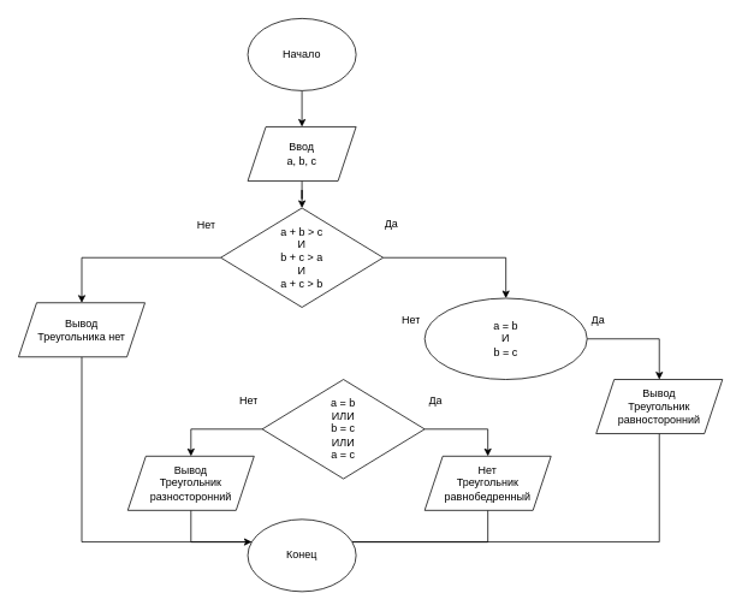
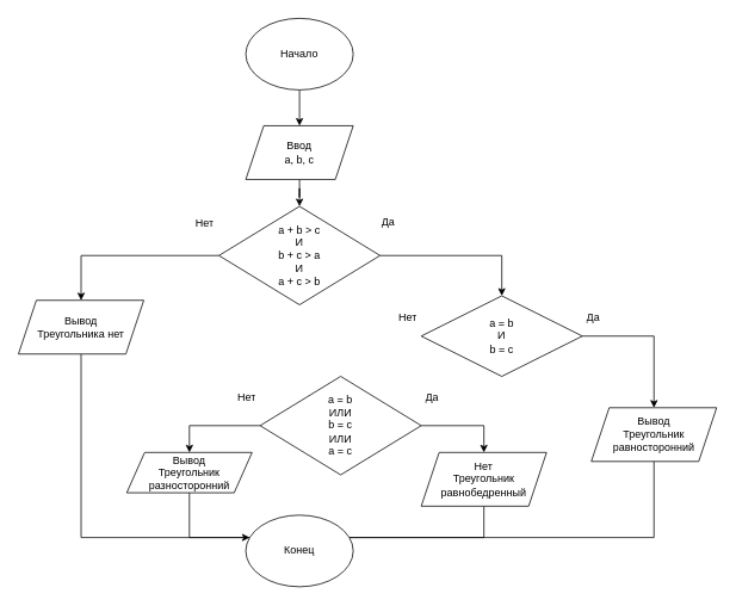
  <mxCell id="0" />
  <mxCell id="1" parent="0" />
  <mxCell id="2" value="" style="edgeStyle=orthogonalEdgeStyle;rounded=0;orthogonalLoop=1;jettySize=auto;html=1;" edge="1" parent="1" source="3" target="5"><mxGeometry relative="1" as="geometry" /></mxCell>
  <mxCell id="3" value="Начало" style="ellipse;whiteSpace=wrap;html=1;" vertex="1" parent="1"><mxGeometry x="274" y="20" width="120" height="80" as="geometry" /></mxCell>
  <mxCell id="4" value="" style="edgeStyle=orthogonalEdgeStyle;rounded=0;orthogonalLoop=1;jettySize=auto;html=1;" edge="1" parent="1" source="5" target="8"><mxGeometry relative="1" as="geometry" /></mxCell>
  <mxCell id="5" value="Ввод&lt;br&gt;a, b, c" style="shape=parallelogram;perimeter=parallelogramPerimeter;whiteSpace=wrap;html=1;fixedSize=1;" vertex="1" parent="1"><mxGeometry x="274" y="140" width="120" height="60" as="geometry" /></mxCell>
  <mxCell id="6" style="edgeStyle=orthogonalEdgeStyle;rounded=0;orthogonalLoop=1;jettySize=auto;html=1;entryX=0.5;entryY=0;entryDx=0;entryDy=0;" edge="1" parent="1" source="8" target="12"><mxGeometry relative="1" as="geometry" /></mxCell>
  <mxCell id="7" style="edgeStyle=orthogonalEdgeStyle;rounded=0;orthogonalLoop=1;jettySize=auto;html=1;exitX=0;exitY=0.5;exitDx=0;exitDy=0;entryX=0.5;entryY=0;entryDx=0;entryDy=0;" edge="1" parent="1" source="8" target="16"><mxGeometry relative="1" as="geometry" /></mxCell>
  <mxCell id="8" value="a + b &amp;gt; c &lt;br&gt;И&lt;br&gt;b + c &amp;gt; a &lt;br&gt;И&lt;br&gt;a + c &amp;gt; b" style="rhombus;whiteSpace=wrap;html=1;" vertex="1" parent="1"><mxGeometry x="244" y="230" width="180" height="110" as="geometry" /></mxCell>
  <mxCell id="9" value="&lt;h1&gt;&lt;span style=&quot;font-size: 12px ; font-weight: 400&quot;&gt;Да&lt;/span&gt;&lt;/h1&gt;" style="text;html=1;strokeColor=none;fillColor=none;spacing=5;spacingTop=-20;whiteSpace=wrap;overflow=hidden;rounded=0;" vertex="1" parent="1"><mxGeometry x="421" y="224" width="30" height="50" as="geometry" /></mxCell>
  <mxCell id="10" value="&lt;h1&gt;&lt;span style=&quot;font-size: 12px ; font-weight: 400&quot;&gt;Нет&lt;/span&gt;&lt;/h1&gt;" style="text;html=1;strokeColor=none;fillColor=none;spacing=5;spacingTop=-20;whiteSpace=wrap;overflow=hidden;rounded=0;" vertex="1" parent="1"><mxGeometry x="213" y="225" width="30" height="50" as="geometry" /></mxCell>
  <mxCell id="11" style="edgeStyle=orthogonalEdgeStyle;rounded=0;orthogonalLoop=1;jettySize=auto;html=1;exitX=1;exitY=0.5;exitDx=0;exitDy=0;entryX=0.5;entryY=0;entryDx=0;entryDy=0;" edge="1" parent="1" source="12" target="18"><mxGeometry relative="1" as="geometry" /></mxCell>
- <mxCell id="12" value="a = b&lt;br&gt;И&lt;br&gt;b = c" style="ellipse;whiteSpace=wrap;html=1;" vertex="1" parent="1"><mxGeometry x="470" y="330" width="180" height="90" as="geometry" /></mxCell>
+ <mxCell id="12" value="a = b&lt;br&gt;И&lt;br&gt;b = c" style="rhombus;whiteSpace=wrap;html=1;" vertex="1" parent="1"><mxGeometry x="470" y="330" width="180" height="90" as="geometry" /></mxCell>
  <mxCell id="13" value="&lt;h1&gt;&lt;span style=&quot;font-size: 12px ; font-weight: 400&quot;&gt;Да&lt;/span&gt;&lt;/h1&gt;" style="text;html=1;strokeColor=none;fillColor=none;spacing=5;spacingTop=-20;whiteSpace=wrap;overflow=hidden;rounded=0;" vertex="1" parent="1"><mxGeometry x="650" y="330" width="30" height="50" as="geometry" /></mxCell>
  <mxCell id="14" value="&lt;h1&gt;&lt;span style=&quot;font-size: 12px ; font-weight: 400&quot;&gt;Нет&lt;/span&gt;&lt;/h1&gt;" style="text;html=1;strokeColor=none;fillColor=none;spacing=5;spacingTop=-20;whiteSpace=wrap;overflow=hidden;rounded=0;" vertex="1" parent="1"><mxGeometry x="440" y="330" width="30" height="50" as="geometry" /></mxCell>
  <mxCell id="15" style="edgeStyle=orthogonalEdgeStyle;rounded=0;orthogonalLoop=1;jettySize=auto;html=1;exitX=0.5;exitY=1;exitDx=0;exitDy=0;" edge="1" parent="1" source="16" target="28"><mxGeometry relative="1" as="geometry"><Array as="points"><mxPoint x="90" y="600" /><mxPoint x="334" y="600" /></Array></mxGeometry></mxCell>
  <mxCell id="16" value="Вывод&lt;br&gt;Треугольника нет" style="shape=parallelogram;perimeter=parallelogramPerimeter;whiteSpace=wrap;html=1;fixedSize=1;" vertex="1" parent="1"><mxGeometry x="20" y="335" width="140" height="60" as="geometry" /></mxCell>
  <mxCell id="17" style="edgeStyle=orthogonalEdgeStyle;rounded=0;orthogonalLoop=1;jettySize=auto;html=1;exitX=0.5;exitY=1;exitDx=0;exitDy=0;entryX=0.5;entryY=0;entryDx=0;entryDy=0;" edge="1" parent="1" source="18" target="28"><mxGeometry relative="1" as="geometry"><Array as="points"><mxPoint x="730" y="600" /><mxPoint x="334" y="600" /></Array></mxGeometry></mxCell>
- <mxCell id="18" value="Вывод&lt;br&gt;Треугольник&lt;br&gt;равносторонний" style="shape=parallelogram;perimeter=parallelogramPerimeter;whiteSpace=wrap;html=1;fixedSize=1;" vertex="1" parent="1"><mxGeometry x="660" y="420" width="140" height="60" as="geometry" /></mxCell>
+ <mxCell id="18" value="Вывод&lt;br&gt;Треугольник&lt;br&gt;равносторонний" style="shape=parallelogram;perimeter=parallelogramPerimeter;whiteSpace=wrap;html=1;fixedSize=1;" vertex="1" parent="1"><mxGeometry x="660" y="455" width="140" height="60" as="geometry" /></mxCell>
  <mxCell id="19" style="edgeStyle=orthogonalEdgeStyle;rounded=0;orthogonalLoop=1;jettySize=auto;html=1;exitX=1;exitY=0.5;exitDx=0;exitDy=0;" edge="1" parent="1" source="21" target="25"><mxGeometry relative="1" as="geometry" /></mxCell>
  <mxCell id="20" style="edgeStyle=orthogonalEdgeStyle;rounded=0;orthogonalLoop=1;jettySize=auto;html=1;exitX=0;exitY=0.5;exitDx=0;exitDy=0;entryX=0.5;entryY=0;entryDx=0;entryDy=0;" edge="1" parent="1" source="21" target="27"><mxGeometry relative="1" as="geometry" /></mxCell>
  <mxCell id="21" value="a = b&lt;br&gt;ИЛИ&lt;br&gt;b = c&lt;br&gt;ИЛИ&lt;br&gt;a = c" style="rhombus;whiteSpace=wrap;html=1;" vertex="1" parent="1"><mxGeometry x="290" y="420" width="180" height="110" as="geometry" /></mxCell>
  <mxCell id="22" value="&lt;h1&gt;&lt;span style=&quot;font-size: 12px ; font-weight: 400&quot;&gt;Да&lt;/span&gt;&lt;/h1&gt;" style="text;html=1;strokeColor=none;fillColor=none;spacing=5;spacingTop=-20;whiteSpace=wrap;overflow=hidden;rounded=0;" vertex="1" parent="1"><mxGeometry x="470" y="420" width="30" height="50" as="geometry" /></mxCell>
  <mxCell id="23" value="&lt;h1&gt;&lt;span style=&quot;font-size: 12px ; font-weight: 400&quot;&gt;Нет&lt;/span&gt;&lt;/h1&gt;" style="text;html=1;strokeColor=none;fillColor=none;spacing=5;spacingTop=-20;whiteSpace=wrap;overflow=hidden;rounded=0;" vertex="1" parent="1"><mxGeometry x="260" y="420" width="30" height="50" as="geometry" /></mxCell>
  <mxCell id="24" style="edgeStyle=orthogonalEdgeStyle;rounded=0;orthogonalLoop=1;jettySize=auto;html=1;exitX=0.5;exitY=1;exitDx=0;exitDy=0;entryX=0.5;entryY=0;entryDx=0;entryDy=0;" edge="1" parent="1" source="25" target="28"><mxGeometry relative="1" as="geometry"><Array as="points"><mxPoint x="540" y="600" /><mxPoint x="334" y="600" /></Array></mxGeometry></mxCell>
  <mxCell id="25" value="Нет&lt;br&gt;Треугольник&lt;br&gt;равнобедренный" style="shape=parallelogram;perimeter=parallelogramPerimeter;whiteSpace=wrap;html=1;fixedSize=1;" vertex="1" parent="1"><mxGeometry x="470" y="505" width="140" height="60" as="geometry" /></mxCell>
  <mxCell id="26" style="edgeStyle=orthogonalEdgeStyle;rounded=0;orthogonalLoop=1;jettySize=auto;html=1;exitX=0.5;exitY=1;exitDx=0;exitDy=0;entryX=0.5;entryY=0;entryDx=0;entryDy=0;" edge="1" parent="1" source="27" target="28"><mxGeometry relative="1" as="geometry"><Array as="points"><mxPoint x="211" y="600" /><mxPoint x="334" y="600" /></Array></mxGeometry></mxCell>
- <mxCell id="27" value="Вывод&lt;br&gt;Треугольник&lt;br&gt;разносторонний" style="shape=parallelogram;perimeter=parallelogramPerimeter;whiteSpace=wrap;html=1;fixedSize=1;" vertex="1" parent="1"><mxGeometry x="141" y="505" width="140" height="60" as="geometry" /></mxCell>
+ <mxCell id="27" value="Вывод&lt;br&gt;Треугольник&lt;br&gt;разносторонний" style="shape=parallelogram;perimeter=parallelogramPerimeter;whiteSpace=wrap;html=1;fixedSize=1;" vertex="1" parent="1"><mxGeometry x="141" y="505" width="140" height="45" as="geometry" /></mxCell>
  <mxCell id="28" value="Конец" style="ellipse;whiteSpace=wrap;html=1;" vertex="1" parent="1"><mxGeometry x="274" y="575" width="120" height="80" as="geometry" /></mxCell>
